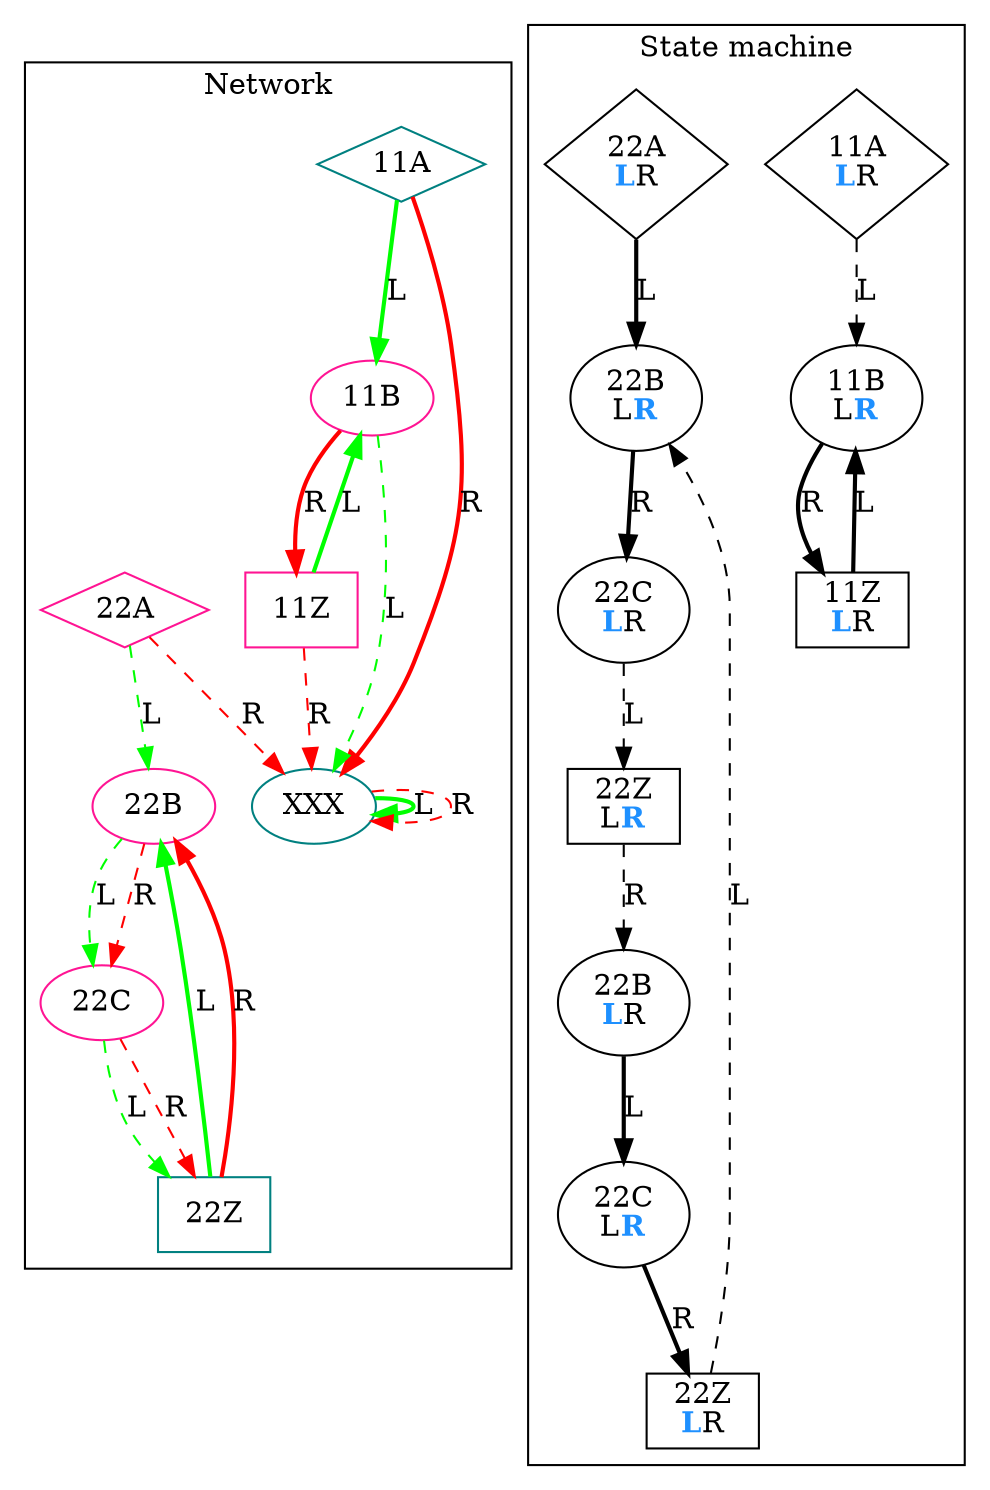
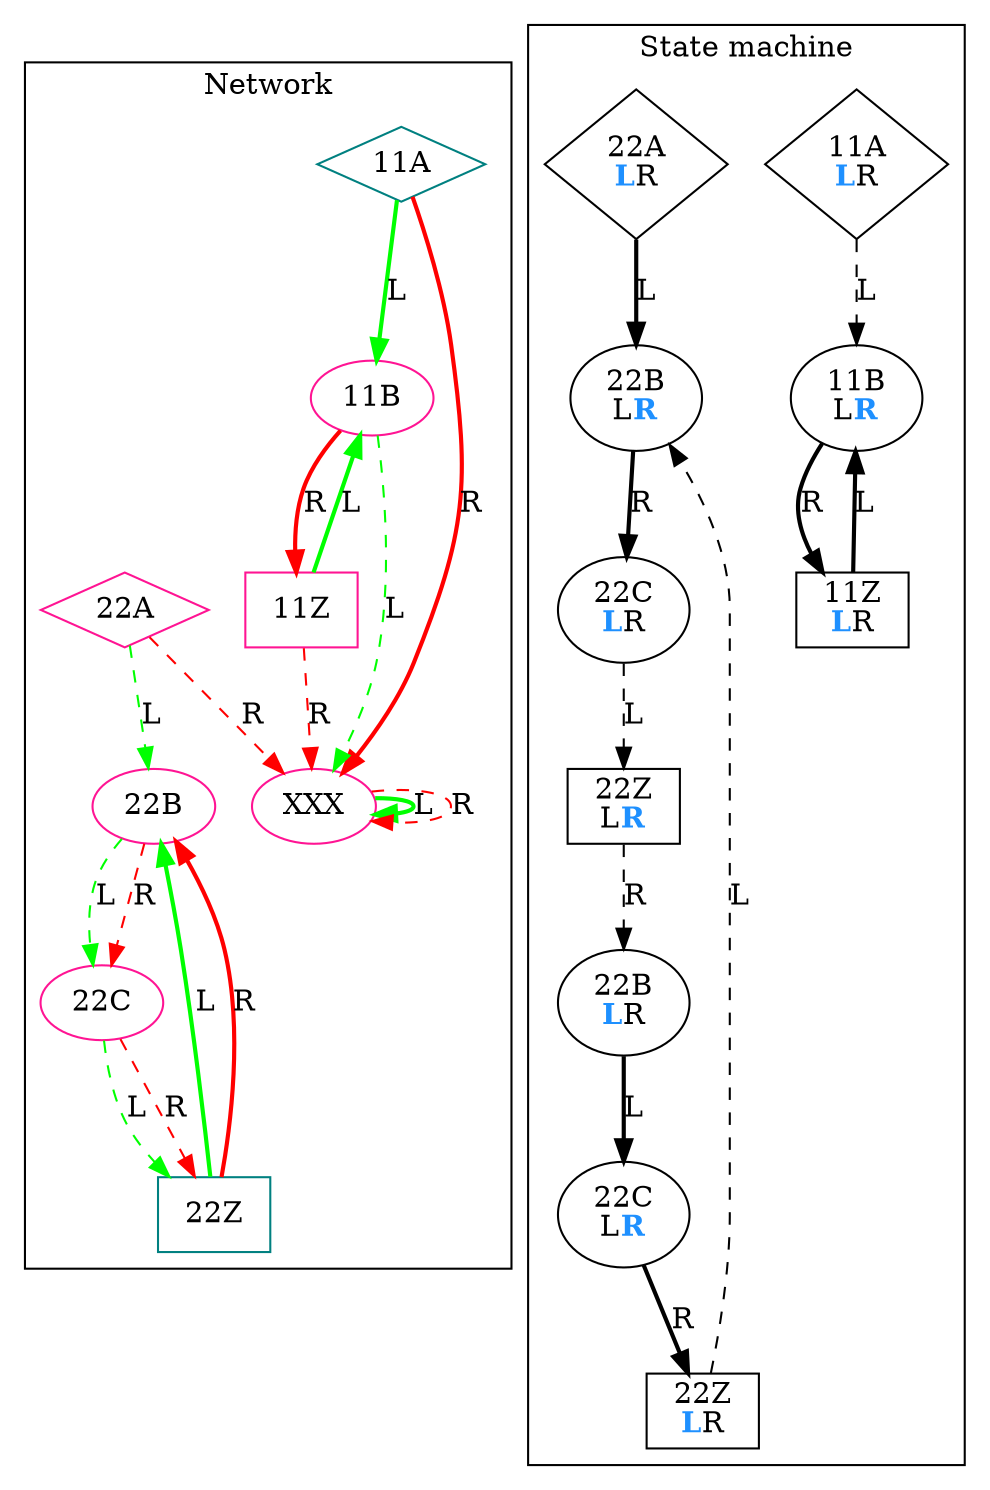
  digraph {
    node [shape=ellipse]
    edge [style=bold]
    n1 [label="11A" shape=diamond color=teal]
    n2 [label="11B" color=deeppink]
-   n3 [label=XXX color=teal]
+   n3 [label=XXX color=deeppink]
    n4 [label="11Z" shape=rect color=deeppink]
    n5 [label="22A" shape=diamond color=deeppink]
    n6 [label="22B" color=deeppink]
    n7 [label="22C" color=deeppink]
    n8 [label="22Z" shape=rect color=teal]
    n9 [label=<11A<br/><font color="dodgerblue"><b>L</b></font>R> shape=diamond]
    n10 [label=<11B<br/>L<font color="dodgerblue"><b>R</b></font>>]
    n11 [label=<11Z<br/><font color="dodgerblue"><b>L</b></font>R> shape=rect]
    n12 [label=<22A<br/><font color="dodgerblue"><b>L</b></font>R> shape=diamond]
    n13 [label=<22B<br/>L<font color="dodgerblue"><b>R</b></font>>]
    n14 [label=<22C<br/><font color="dodgerblue"><b>L</b></font>R>]
    n15 [label=<22Z<br/>L<font color="dodgerblue"><b>R</b></font>> shape=rect]
    n16 [label=<22B<br/><font color="dodgerblue"><b>L</b></font>R>]
    n17 [label=<22C<br/>L<font color="dodgerblue"><b>R</b></font>>]
    n18 [label=<22Z<br/><font color="dodgerblue"><b>L</b></font>R> shape=rect]
    subgraph cluster_1 {
      color=black
      label=Network
      n1
      n2
      n3
      n4
      n5
      n6
      n7
      n8
    }
    subgraph cluster_2 {
      color=black
      label="State machine"
      n9
      n10
      n11
      n12
      n13
      n14
      n15
      n16
      n17
      n18
    }
    n1 -> n2 [color=green label=L]
    n1 -> n3 [color=red label=R]
    n2 -> n3 [color=green label=L style=dashed]
    n2 -> n4 [color=red label=R]
    n3 -> n3 [color=green label=L]
    n3 -> n3 [color=red label=R style=dashed]
    n4 -> n2 [color=green label=L]
    n4 -> n3 [color=red label=R style=dashed]
    n5 -> n3 [color=red label=R style=dashed]
    n5 -> n6 [color=green label=L style=dashed]
    n6 -> n7 [color=green label=L style=dashed]
    n6 -> n7 [color=red label=R style=dashed]
    n7 -> n8 [color=green label=L style=dashed]
    n7 -> n8 [color=red label=R style=dashed]
    n8 -> n6 [color=green label=L]
    n8 -> n6 [color=red label=R]
    n9 -> n10 [label=L style=dashed]
    n10 -> n11 [label=R]
    n11 -> n10 [label=L]
    n12 -> n13 [label=L]
    n13 -> n14 [label=R]
    n14 -> n15 [label=L style=dashed]
    n15 -> n16 [label=R style=dashed]
    n16 -> n17 [label=L]
    n17 -> n18 [label=R]
    n18 -> n13 [label=L style=dashed]
  }
